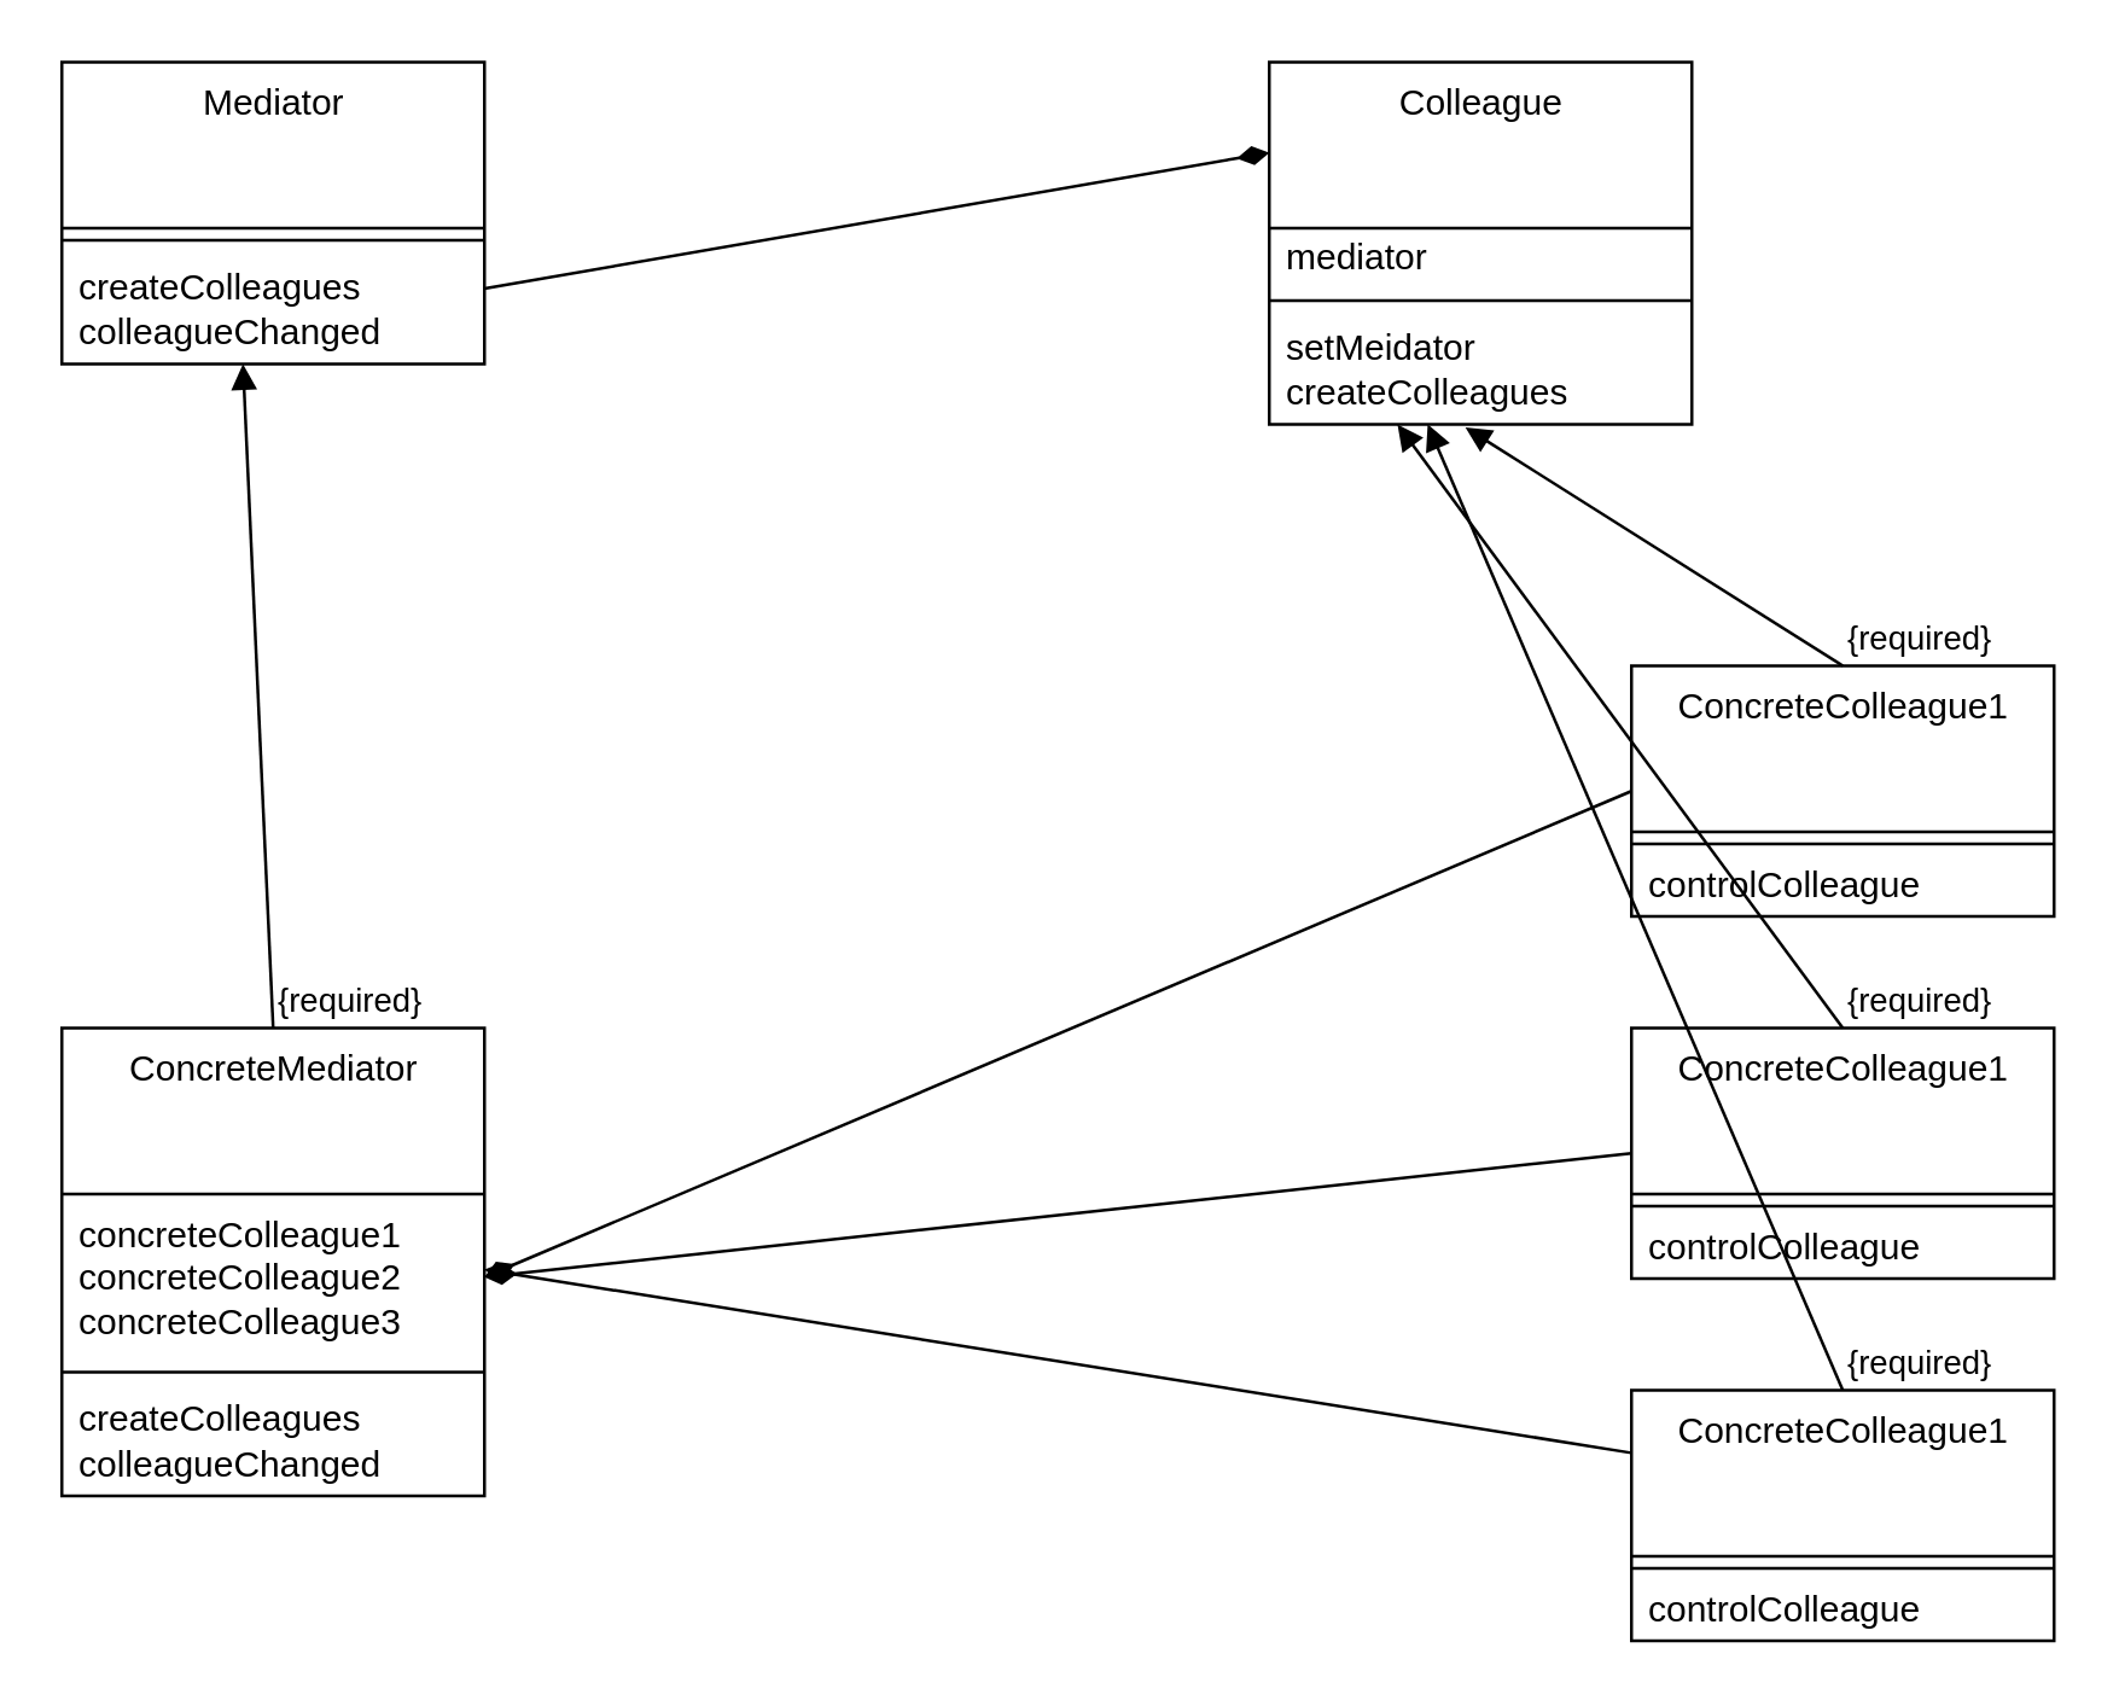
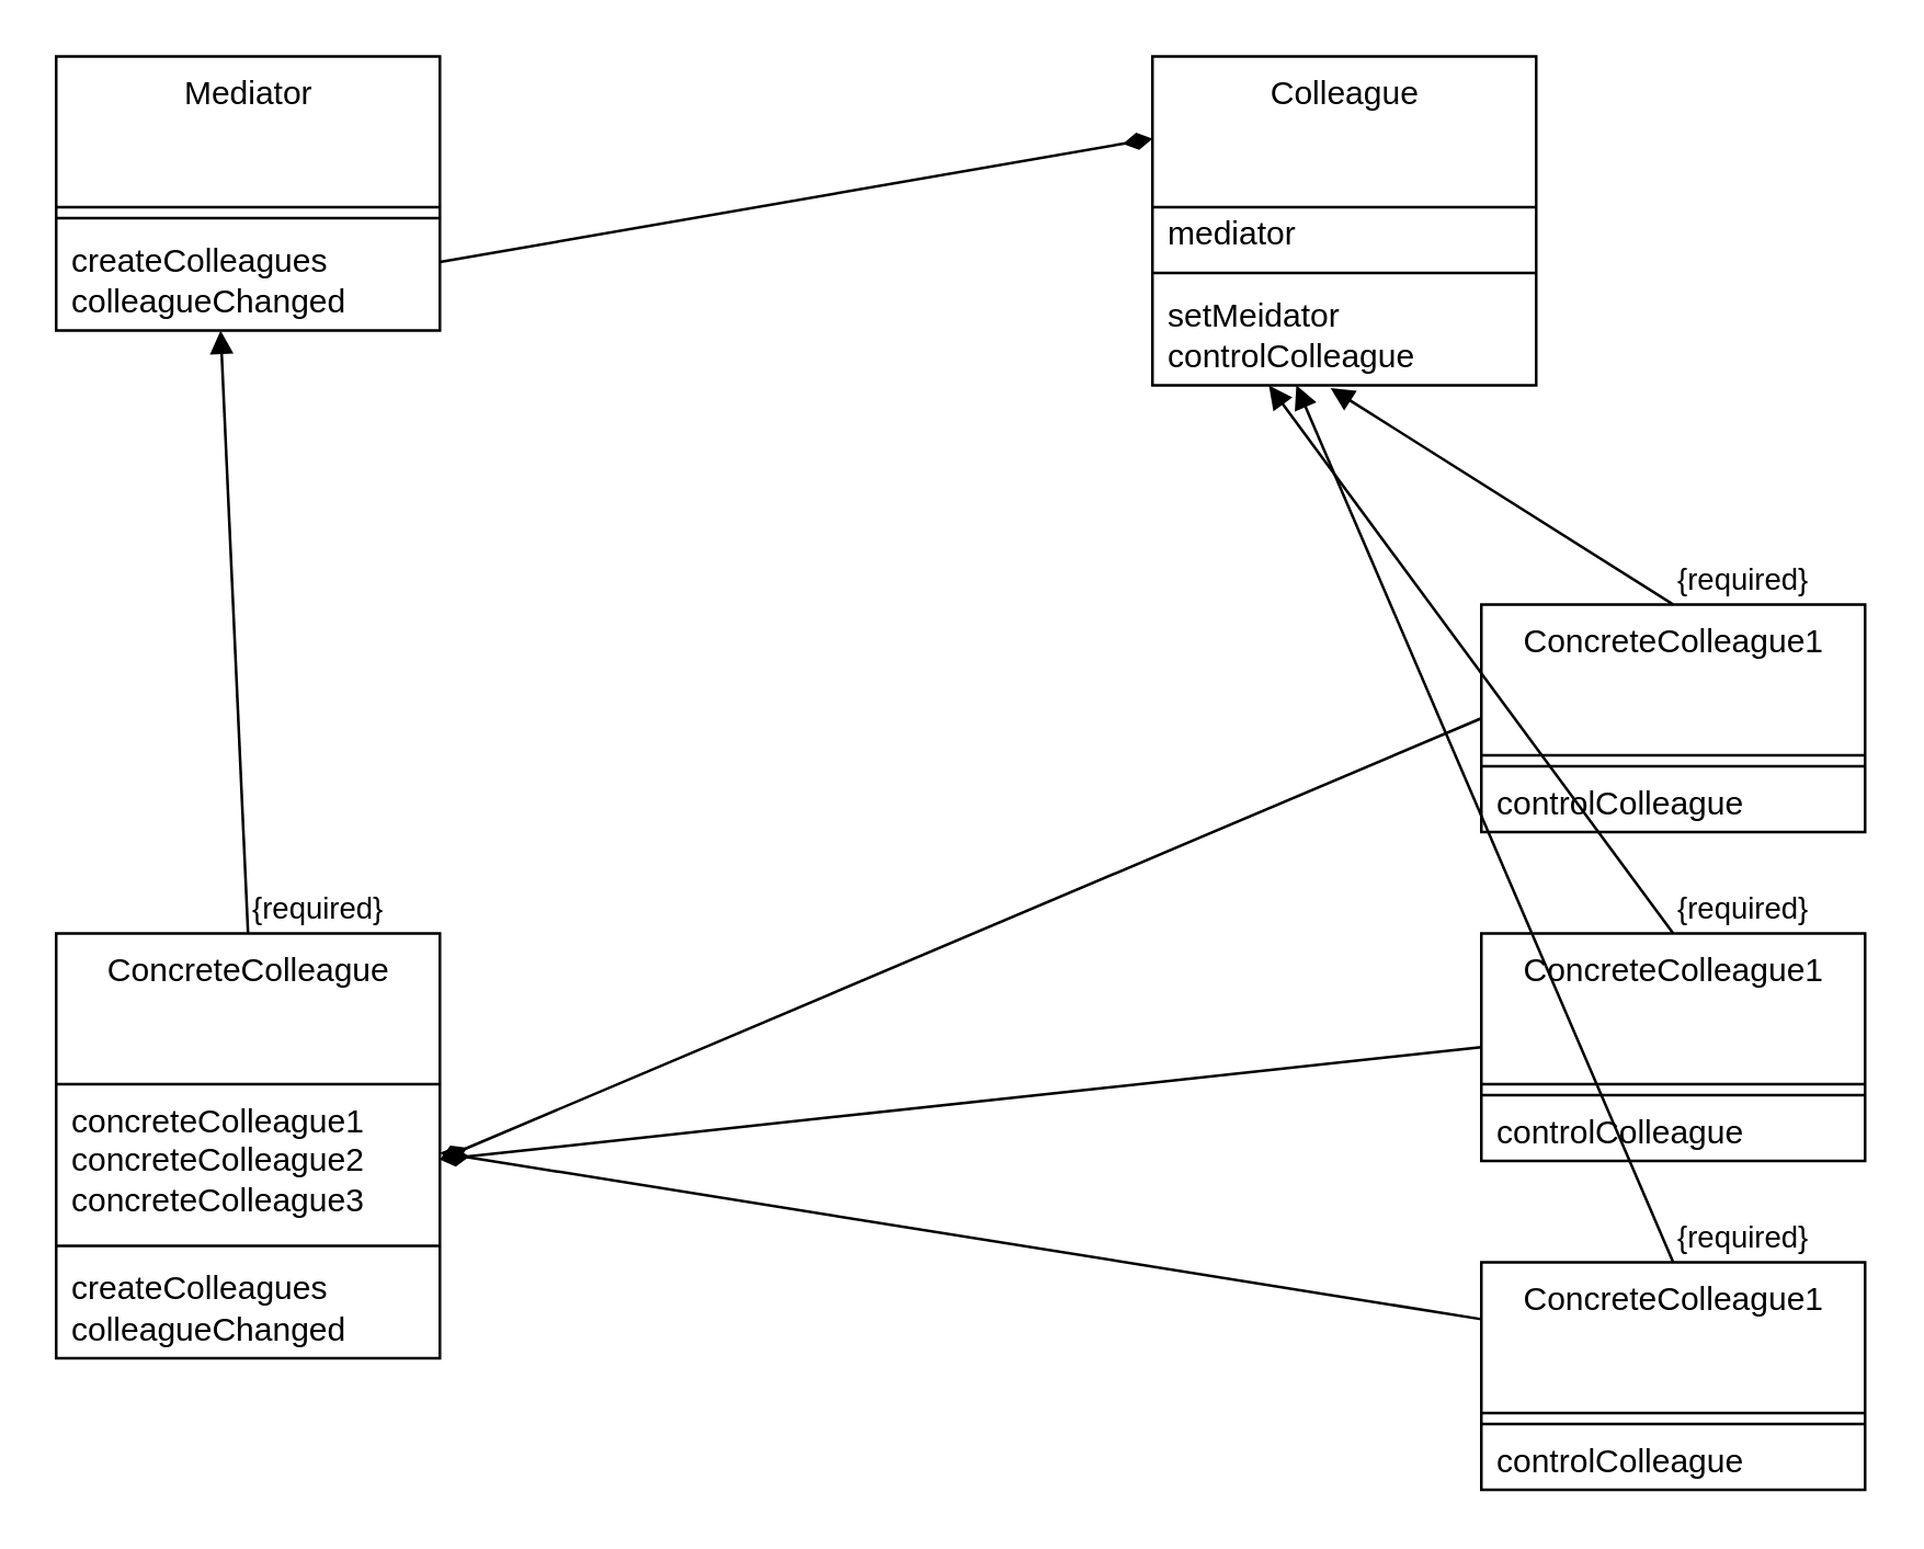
  <mxCell id="0" />
  <mxCell id="1" parent="0" />
  <mxCell id="2" value="Mediator" style="swimlane;fontStyle=0;align=center;verticalAlign=top;childLayout=stackLayout;horizontal=1;startSize=55;horizontalStack=0;resizeParent=1;resizeParentMax=0;resizeLast=0;collapsible=0;marginBottom=0;html=1;" vertex="1" parent="1"><mxGeometry x="20" y="20" width="140" height="100" as="geometry" /></mxCell>
  <mxCell id="3" value="" style="line;strokeWidth=1;fillColor=none;align=left;verticalAlign=middle;spacingTop=-1;spacingLeft=3;spacingRight=3;rotatable=0;labelPosition=right;points=[];portConstraint=eastwest;" vertex="1" parent="2"><mxGeometry y="55" width="140" height="8" as="geometry" /></mxCell>
  <mxCell id="4" value="createColleagues&lt;br&gt;colleagueChanged" style="text;html=1;strokeColor=none;fillColor=none;align=left;verticalAlign=middle;spacingLeft=4;spacingRight=4;overflow=hidden;rotatable=0;points=[[0,0.5],[1,0.5]];portConstraint=eastwest;" vertex="1" parent="2"><mxGeometry y="63" width="140" height="37" as="geometry" /></mxCell>
  <mxCell id="5" value="Colleague" style="swimlane;fontStyle=0;align=center;verticalAlign=top;childLayout=stackLayout;horizontal=1;startSize=55;horizontalStack=0;resizeParent=1;resizeParentMax=0;resizeLast=0;collapsible=0;marginBottom=0;html=1;" vertex="1" parent="1"><mxGeometry x="420" y="20" width="140" height="120" as="geometry" /></mxCell>
  <mxCell id="6" value="mediator" style="text;html=1;strokeColor=none;fillColor=none;align=left;verticalAlign=middle;spacingLeft=4;spacingRight=4;overflow=hidden;rotatable=0;points=[[0,0.5],[1,0.5]];portConstraint=eastwest;" vertex="1" parent="5"><mxGeometry y="55" width="140" height="20" as="geometry" /></mxCell>
  <mxCell id="7" value="" style="line;strokeWidth=1;fillColor=none;align=left;verticalAlign=middle;spacingTop=-1;spacingLeft=3;spacingRight=3;rotatable=0;labelPosition=right;points=[];portConstraint=eastwest;" vertex="1" parent="5"><mxGeometry y="75" width="140" height="8" as="geometry" /></mxCell>
- <mxCell id="8" value="setMeidator&lt;br&gt;createColleagues" style="text;html=1;strokeColor=none;fillColor=none;align=left;verticalAlign=middle;spacingLeft=4;spacingRight=4;overflow=hidden;rotatable=0;points=[[0,0.5],[1,0.5]];portConstraint=eastwest;" vertex="1" parent="5"><mxGeometry y="83" width="140" height="37" as="geometry" /></mxCell>
+ <mxCell id="8" value="setMeidator&lt;br&gt;controlColleague" style="text;html=1;strokeColor=none;fillColor=none;align=left;verticalAlign=middle;spacingLeft=4;spacingRight=4;overflow=hidden;rotatable=0;points=[[0,0.5],[1,0.5]];portConstraint=eastwest;" vertex="1" parent="5"><mxGeometry y="83" width="140" height="37" as="geometry" /></mxCell>
  <mxCell id="9" value="ConcreteColleague1" style="swimlane;fontStyle=0;align=center;verticalAlign=top;childLayout=stackLayout;horizontal=1;startSize=55;horizontalStack=0;resizeParent=1;resizeParentMax=0;resizeLast=0;collapsible=0;marginBottom=0;html=1;" vertex="1" parent="1"><mxGeometry x="540" y="220" width="140" height="83" as="geometry" /></mxCell>
  <mxCell id="10" value="" style="line;strokeWidth=1;fillColor=none;align=left;verticalAlign=middle;spacingTop=-1;spacingLeft=3;spacingRight=3;rotatable=0;labelPosition=right;points=[];portConstraint=eastwest;" vertex="1" parent="9"><mxGeometry y="55" width="140" height="8" as="geometry" /></mxCell>
  <mxCell id="11" value="controlColleague" style="text;html=1;strokeColor=none;fillColor=none;align=left;verticalAlign=middle;spacingLeft=4;spacingRight=4;overflow=hidden;rotatable=0;points=[[0,0.5],[1,0.5]];portConstraint=eastwest;" vertex="1" parent="9"><mxGeometry y="63" width="140" height="20" as="geometry" /></mxCell>
- <mxCell id="12" value="ConcreteMediator" style="swimlane;fontStyle=0;align=center;verticalAlign=top;childLayout=stackLayout;horizontal=1;startSize=55;horizontalStack=0;resizeParent=1;resizeParentMax=0;resizeLast=0;collapsible=0;marginBottom=0;html=1;" vertex="1" parent="1"><mxGeometry x="20" y="340" width="140" height="155" as="geometry" /></mxCell>
+ <mxCell id="12" value="ConcreteColleague" style="swimlane;fontStyle=0;align=center;verticalAlign=top;childLayout=stackLayout;horizontal=1;startSize=55;horizontalStack=0;resizeParent=1;resizeParentMax=0;resizeLast=0;collapsible=0;marginBottom=0;html=1;" vertex="1" parent="1"><mxGeometry x="20" y="340" width="140" height="155" as="geometry" /></mxCell>
  <mxCell id="13" value="concreteColleague1&lt;br&gt;concreteColleague2&lt;br&gt;concreteColleague3" style="text;html=1;strokeColor=none;fillColor=none;align=left;verticalAlign=middle;spacingLeft=4;spacingRight=4;overflow=hidden;rotatable=0;points=[[0,0.5],[1,0.5]];portConstraint=eastwest;" vertex="1" parent="12"><mxGeometry y="55" width="140" height="55" as="geometry" /></mxCell>
  <mxCell id="14" value="" style="line;strokeWidth=1;fillColor=none;align=left;verticalAlign=middle;spacingTop=-1;spacingLeft=3;spacingRight=3;rotatable=0;labelPosition=right;points=[];portConstraint=eastwest;" vertex="1" parent="12"><mxGeometry y="110" width="140" height="8" as="geometry" /></mxCell>
  <mxCell id="15" value="createColleagues&lt;br&gt;colleagueChanged" style="text;html=1;strokeColor=none;fillColor=none;align=left;verticalAlign=middle;spacingLeft=4;spacingRight=4;overflow=hidden;rotatable=0;points=[[0,0.5],[1,0.5]];portConstraint=eastwest;" vertex="1" parent="12"><mxGeometry y="118" width="140" height="37" as="geometry" /></mxCell>
  <mxCell id="16" value="ConcreteColleague1" style="swimlane;fontStyle=0;align=center;verticalAlign=top;childLayout=stackLayout;horizontal=1;startSize=55;horizontalStack=0;resizeParent=1;resizeParentMax=0;resizeLast=0;collapsible=0;marginBottom=0;html=1;" vertex="1" parent="1"><mxGeometry x="540" y="340" width="140" height="83" as="geometry" /></mxCell>
  <mxCell id="17" value="" style="line;strokeWidth=1;fillColor=none;align=left;verticalAlign=middle;spacingTop=-1;spacingLeft=3;spacingRight=3;rotatable=0;labelPosition=right;points=[];portConstraint=eastwest;" vertex="1" parent="16"><mxGeometry y="55" width="140" height="8" as="geometry" /></mxCell>
  <mxCell id="18" value="controlColleague" style="text;html=1;strokeColor=none;fillColor=none;align=left;verticalAlign=middle;spacingLeft=4;spacingRight=4;overflow=hidden;rotatable=0;points=[[0,0.5],[1,0.5]];portConstraint=eastwest;" vertex="1" parent="16"><mxGeometry y="63" width="140" height="20" as="geometry" /></mxCell>
  <mxCell id="19" value="ConcreteColleague1" style="swimlane;fontStyle=0;align=center;verticalAlign=top;childLayout=stackLayout;horizontal=1;startSize=55;horizontalStack=0;resizeParent=1;resizeParentMax=0;resizeLast=0;collapsible=0;marginBottom=0;html=1;" vertex="1" parent="1"><mxGeometry x="540" y="460" width="140" height="83" as="geometry" /></mxCell>
  <mxCell id="20" value="" style="line;strokeWidth=1;fillColor=none;align=left;verticalAlign=middle;spacingTop=-1;spacingLeft=3;spacingRight=3;rotatable=0;labelPosition=right;points=[];portConstraint=eastwest;" vertex="1" parent="19"><mxGeometry y="55" width="140" height="8" as="geometry" /></mxCell>
  <mxCell id="21" value="controlColleague" style="text;html=1;strokeColor=none;fillColor=none;align=left;verticalAlign=middle;spacingLeft=4;spacingRight=4;overflow=hidden;rotatable=0;points=[[0,0.5],[1,0.5]];portConstraint=eastwest;" vertex="1" parent="19"><mxGeometry y="63" width="140" height="20" as="geometry" /></mxCell>
  <mxCell id="22" value="" style="endArrow=none;startArrow=diamondThin;endFill=0;startFill=1;html=1;verticalAlign=bottom;labelBackgroundColor=none;strokeWidth=1;startSize=8;endSize=8;entryX=1;entryY=0.75;entryDx=0;entryDy=0;exitX=0;exitY=0.25;exitDx=0;exitDy=0;" edge="1" parent="1" source="5" target="2"><mxGeometry width="160" relative="1" as="geometry"><mxPoint x="310" y="150" as="sourcePoint" /><mxPoint x="470" y="150" as="targetPoint" /></mxGeometry></mxCell>
  <mxCell id="23" value="" style="endArrow=none;startArrow=diamondThin;endFill=0;startFill=1;html=1;verticalAlign=bottom;labelBackgroundColor=none;strokeWidth=1;startSize=8;endSize=8;entryX=0;entryY=0.5;entryDx=0;entryDy=0;exitX=1;exitY=0.5;exitDx=0;exitDy=0;" edge="1" parent="1" source="13" target="9"><mxGeometry width="160" relative="1" as="geometry"><mxPoint x="430" y="280" as="sourcePoint" /><mxPoint x="170" y="325" as="targetPoint" /></mxGeometry></mxCell>
  <mxCell id="24" value="" style="endArrow=none;startArrow=diamondThin;endFill=0;startFill=1;html=1;verticalAlign=bottom;labelBackgroundColor=none;strokeWidth=1;startSize=8;endSize=8;entryX=0;entryY=0.5;entryDx=0;entryDy=0;exitX=1;exitY=0.5;exitDx=0;exitDy=0;" edge="1" parent="1" source="13" target="16"><mxGeometry width="160" relative="1" as="geometry"><mxPoint x="170" y="432.5" as="sourcePoint" /><mxPoint x="550" y="271.5" as="targetPoint" /></mxGeometry></mxCell>
  <mxCell id="25" value="" style="endArrow=none;startArrow=diamondThin;endFill=0;startFill=1;html=1;verticalAlign=bottom;labelBackgroundColor=none;strokeWidth=1;startSize=8;endSize=8;entryX=0;entryY=0.25;entryDx=0;entryDy=0;" edge="1" parent="1" target="19"><mxGeometry width="160" relative="1" as="geometry"><mxPoint x="160" y="420" as="sourcePoint" /><mxPoint x="550" y="391.5" as="targetPoint" /></mxGeometry></mxCell>
  <mxCell id="26" value="{required}" style="html=1;verticalAlign=bottom;labelBackgroundColor=none;endArrow=block;endFill=1;endSize=6;align=left;exitX=0.5;exitY=0;exitDx=0;exitDy=0;entryX=0.464;entryY=1.027;entryDx=0;entryDy=0;entryPerimeter=0;" edge="1" parent="1" source="9" target="8"><mxGeometry x="-1" relative="1" as="geometry"><mxPoint x="310" y="270" as="sourcePoint" /><mxPoint x="480" y="150" as="targetPoint" /></mxGeometry></mxCell>
  <mxCell id="27" value="{required}" style="html=1;verticalAlign=bottom;labelBackgroundColor=none;endArrow=block;endFill=1;endSize=6;align=left;exitX=0.5;exitY=0;exitDx=0;exitDy=0;entryX=0.464;entryY=1.027;entryDx=0;entryDy=0;entryPerimeter=0;" edge="1" parent="1" source="16"><mxGeometry x="-1" relative="1" as="geometry"><mxPoint x="517.52" y="239.75" as="sourcePoint" /><mxPoint x="462.48" y="139.999" as="targetPoint" /></mxGeometry></mxCell>
  <mxCell id="28" value="{required}" style="html=1;verticalAlign=bottom;labelBackgroundColor=none;endArrow=block;endFill=1;endSize=6;align=left;exitX=0.5;exitY=0;exitDx=0;exitDy=0;entryX=0.464;entryY=1.027;entryDx=0;entryDy=0;entryPerimeter=0;" edge="1" parent="1" source="19"><mxGeometry x="-1" relative="1" as="geometry"><mxPoint x="550" y="360.75" as="sourcePoint" /><mxPoint x="472.48" y="139.999" as="targetPoint" /></mxGeometry></mxCell>
  <mxCell id="29" value="{required}" style="html=1;verticalAlign=bottom;labelBackgroundColor=none;endArrow=block;endFill=1;endSize=6;align=left;exitX=0.5;exitY=0;exitDx=0;exitDy=0;entryX=0.464;entryY=1.027;entryDx=0;entryDy=0;entryPerimeter=0;" edge="1" parent="1" source="12"><mxGeometry x="-1" relative="1" as="geometry"><mxPoint x="135.04" y="219.75" as="sourcePoint" /><mxPoint x="80" y="119.999" as="targetPoint" /></mxGeometry></mxCell>
